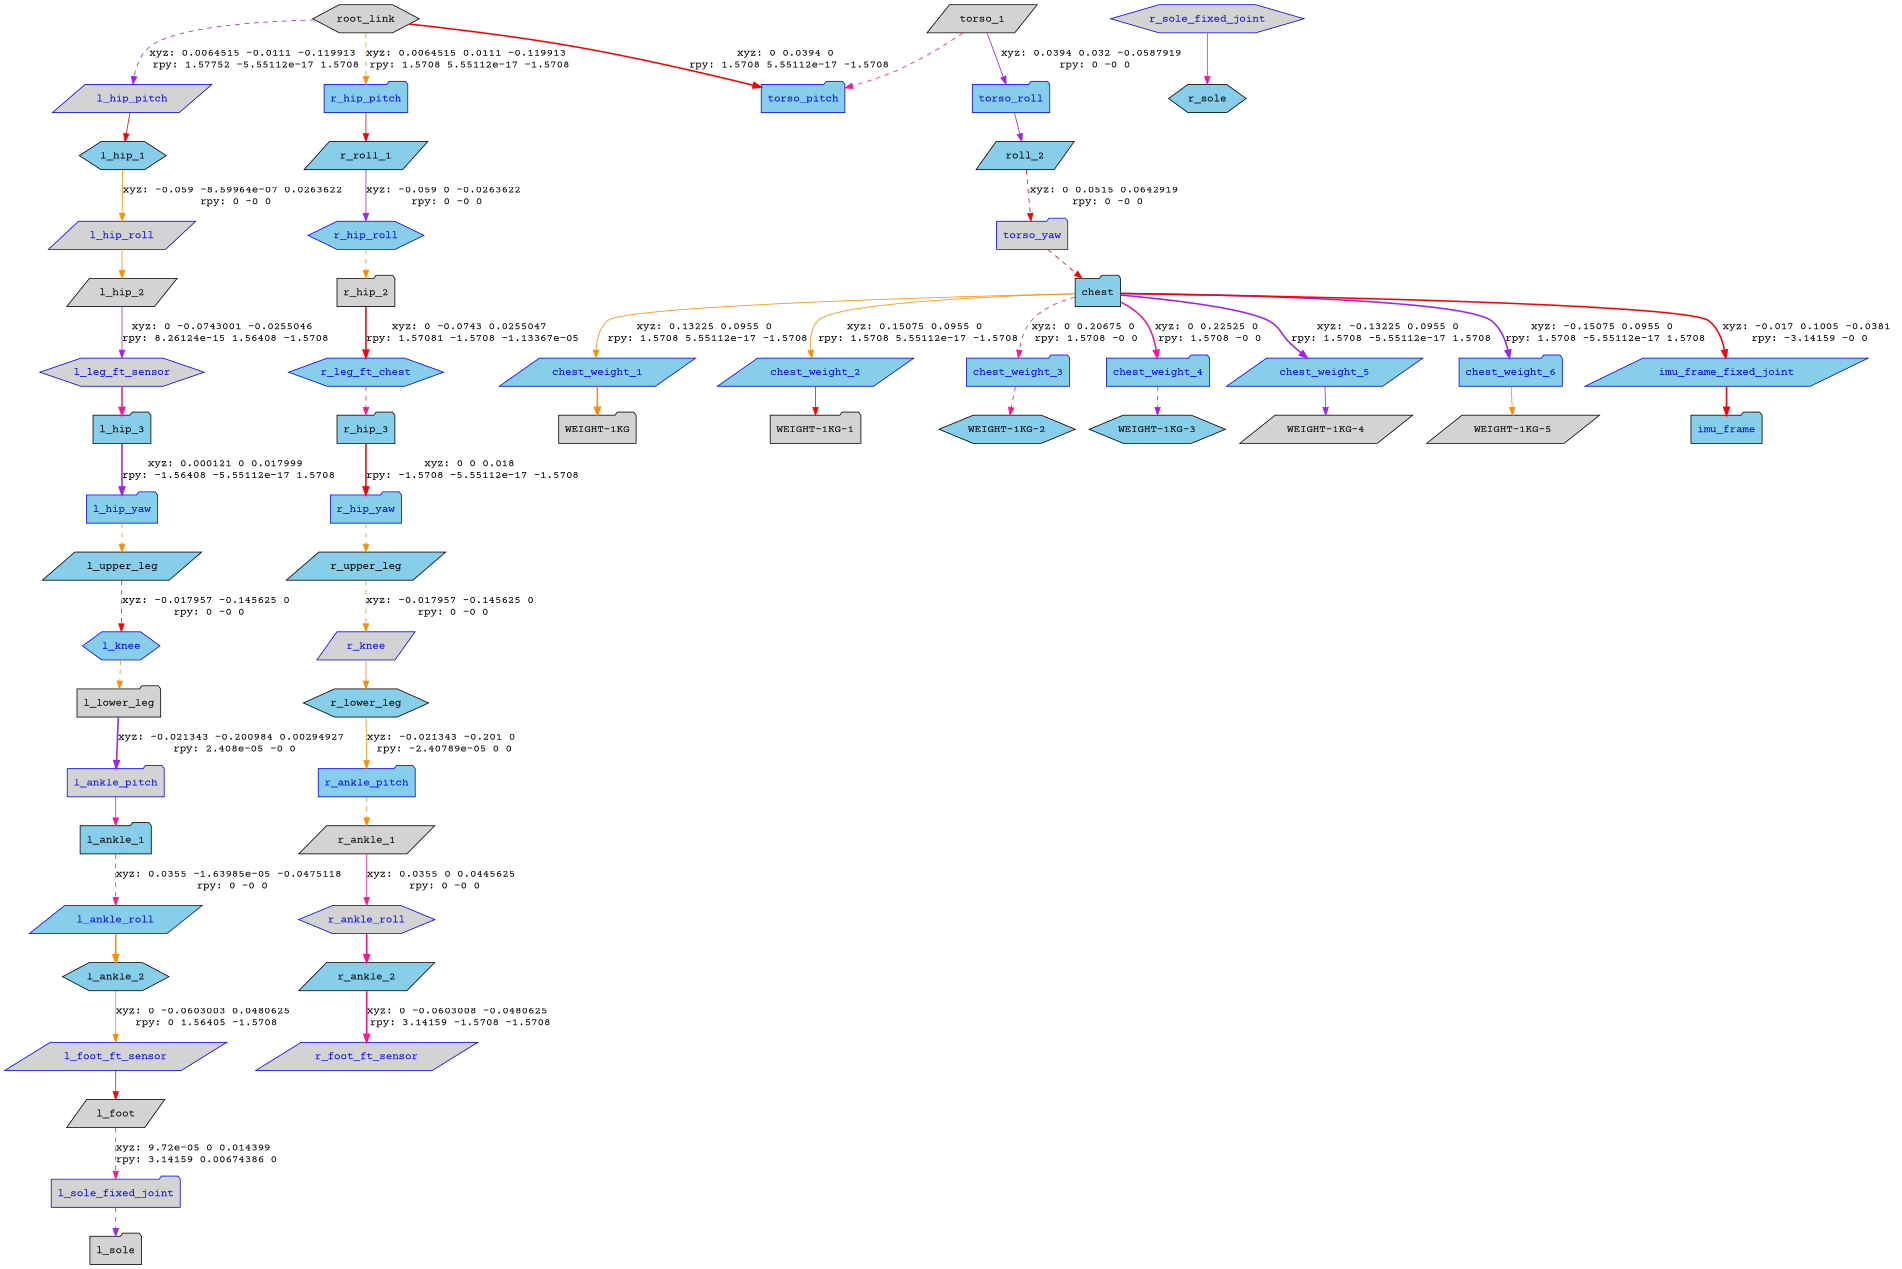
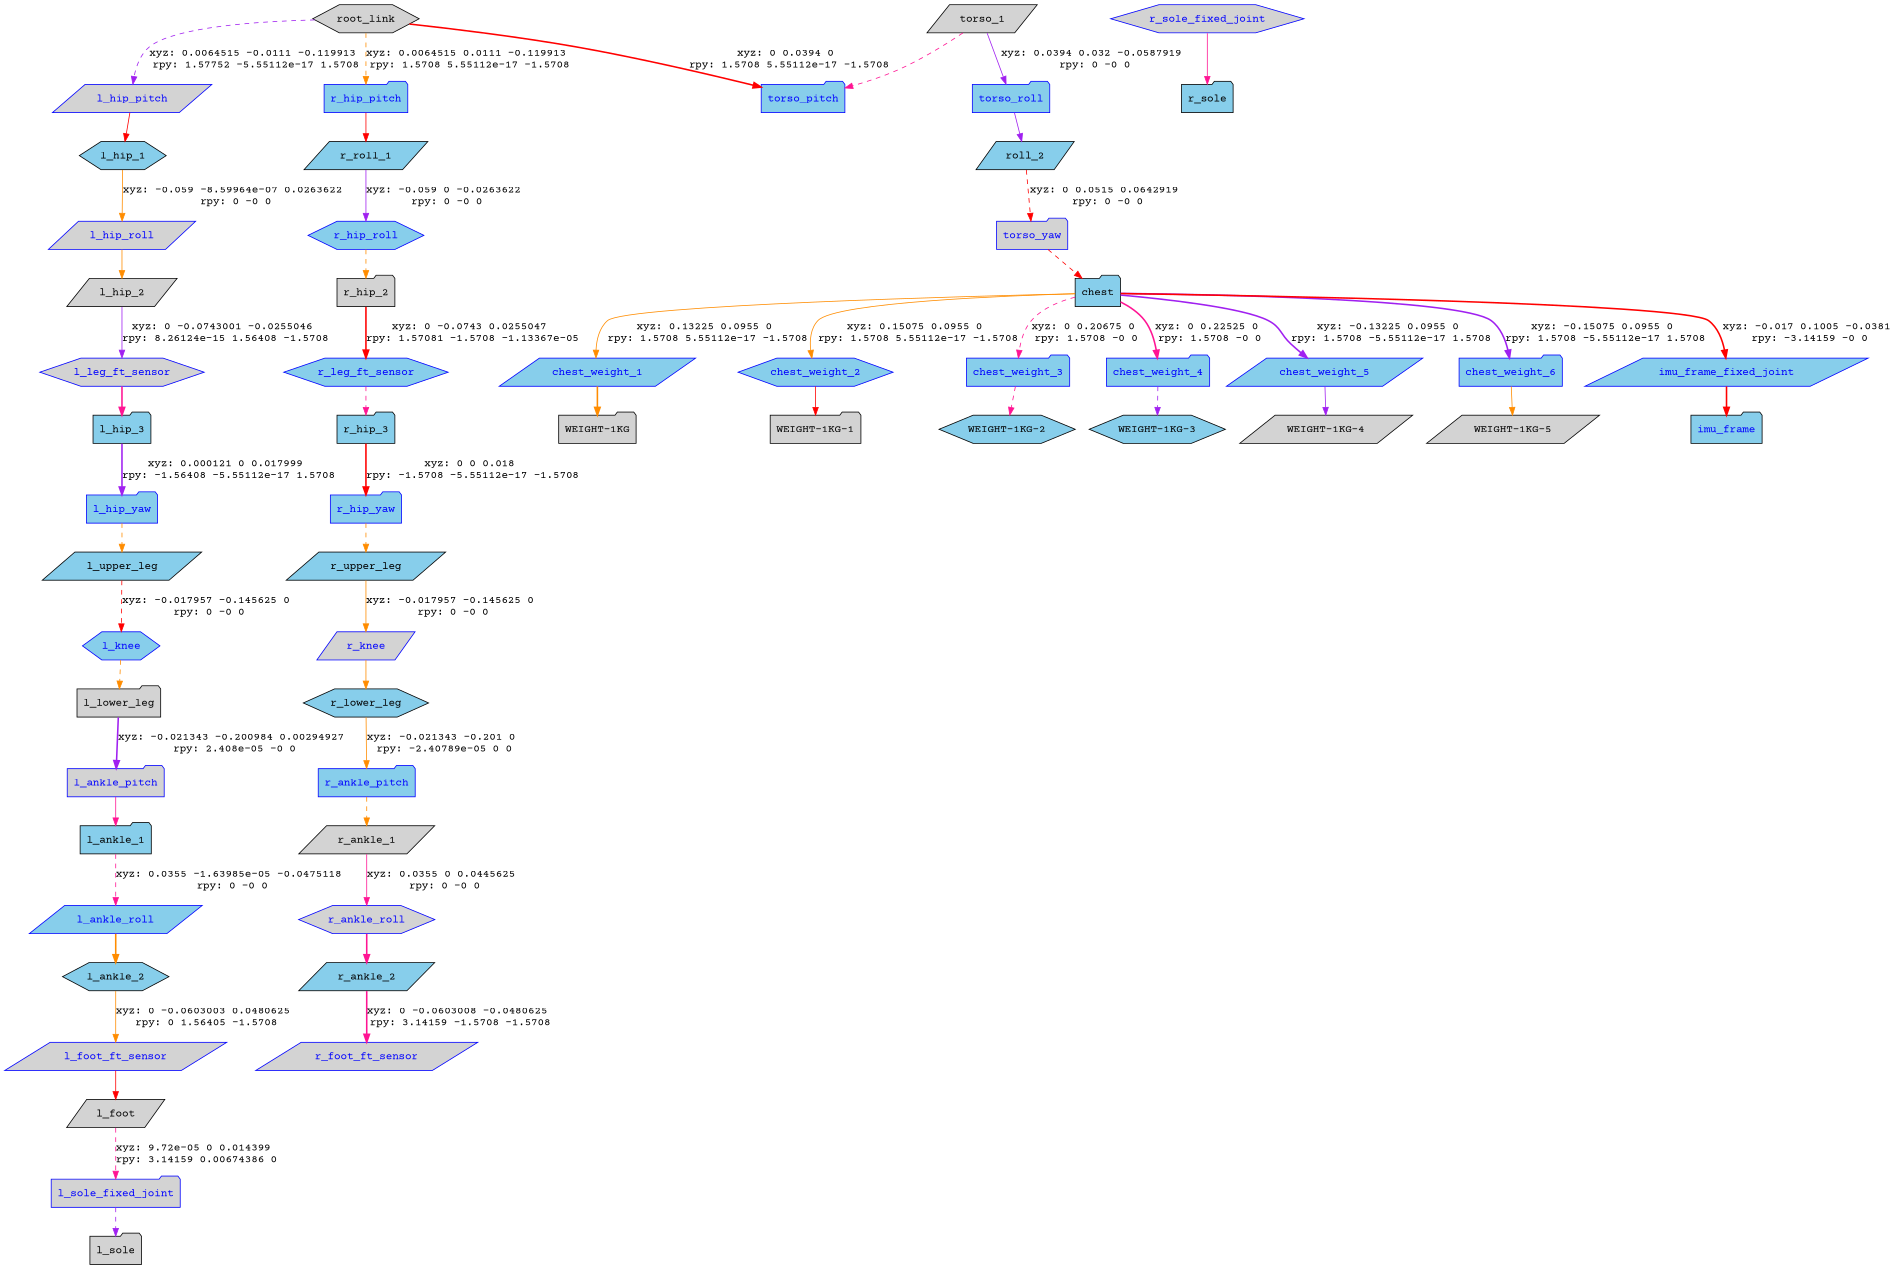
  digraph {
    fontname="Courier Prime"
    node [fillcolor=skyblue fontname="Courier Prime" shape=folder style=filled fontcolor=blue]
    edge [color=darkorange fontname="Courier Prime" style=solid]
    n1 [fillcolor=lightgrey label=root_link shape=hexagon fontcolor=""]
    l_hip_pitch [color=blue fillcolor=lightgrey shape=parallelogram]
    r_hip_pitch [color=blue]
    torso_pitch [color=blue]
    n5 [label=l_hip_1 shape=hexagon fontcolor=""]
    n6 [label=r_roll_1 shape=parallelogram fontcolor=""]
    l_hip_roll [color=blue fillcolor=lightgrey shape=parallelogram]
    n8 [fillcolor=lightgrey label=l_hip_2 shape=parallelogram fontcolor=""]
    l_leg_ft_sensor [color=blue fillcolor=lightgrey shape=hexagon]
    n10 [label=l_hip_3 fontcolor=""]
    l_hip_yaw [color=blue]
    n12 [label=l_upper_leg shape=parallelogram fontcolor=""]
    l_knee [color=blue shape=hexagon]
    n14 [fillcolor=lightgrey label=l_lower_leg fontcolor=""]
    l_ankle_pitch [color=blue fillcolor=lightgrey]
    n16 [label=l_ankle_1 fontcolor=""]
    l_ankle_roll [color=blue shape=parallelogram]
    n18 [label=l_ankle_2 shape=hexagon fontcolor=""]
    l_foot_ft_sensor [color=blue fillcolor=lightgrey shape=parallelogram]
    n20 [fillcolor=lightgrey label=l_foot shape=parallelogram fontcolor=""]
    l_sole_fixed_joint [color=blue fillcolor=lightgrey]
    n22 [fillcolor=lightgrey label=l_sole fontcolor=""]
    r_hip_roll [color=blue shape=hexagon]
    n24 [fillcolor=lightgrey label=r_hip_2 fontcolor=""]
-   r_leg_ft_sensor [color=blue shape=hexagon label=r_leg_ft_chest]
+   r_leg_ft_sensor [color=blue shape=hexagon]
    n26 [label=r_hip_3 fontcolor=""]
    r_hip_yaw [color=blue]
    n28 [label=r_upper_leg shape=parallelogram fontcolor=""]
    r_knee [color=blue fillcolor=lightgrey shape=parallelogram]
    n30 [label=r_lower_leg shape=hexagon fontcolor=""]
    r_ankle_pitch [color=blue]
    n32 [fillcolor=lightgrey label=r_ankle_1 shape=parallelogram fontcolor=""]
    r_ankle_roll [color=blue fillcolor=lightgrey shape=hexagon]
    n34 [label=r_ankle_2 shape=parallelogram fontcolor=""]
    r_foot_ft_sensor [color=blue fillcolor=lightgrey shape=parallelogram]
    r_sole_fixed_joint [color=blue fillcolor=lightgrey shape=hexagon]
-   n37 [label=r_sole shape=hexagon fontcolor=""]
+   n37 [label=r_sole fontcolor=""]
    n38 [fillcolor=lightgrey label=torso_1 shape=parallelogram fontcolor=""]
    torso_roll [color=blue]
    n40 [label=roll_2 shape=parallelogram fontcolor=""]
    torso_yaw [color=blue fillcolor=lightgrey]
    n42 [label=chest fontcolor=""]
    chest_weight_1 [color=blue shape=parallelogram]
-   chest_weight_2 [color=blue shape=parallelogram]
+   chest_weight_2 [color=blue shape=hexagon]
    chest_weight_3 [color=blue]
    chest_weight_4 [color=blue]
    chest_weight_5 [color=blue shape=parallelogram]
    chest_weight_6 [color=blue]
    imu_frame_fixed_joint [color=blue shape=parallelogram]
    n50 [fillcolor=lightgrey label="WEIGHT-1KG" fontcolor=""]
    n51 [fillcolor=lightgrey label="WEIGHT-1KG-1" fontcolor=""]
    n52 [label="WEIGHT-1KG-2" shape=hexagon fontcolor=""]
    n53 [label="WEIGHT-1KG-3" shape=hexagon fontcolor=""]
    n54 [fillcolor=lightgrey label="WEIGHT-1KG-4" shape=parallelogram fontcolor=""]
    n55 [fillcolor=lightgrey label="WEIGHT-1KG-5" shape=parallelogram fontcolor=""]
    n56 [label=imu_frame]
    n1 -> l_hip_pitch [color=purple label="xyz: 0.0064515 -0.0111 -0.119913 \nrpy: 1.57752 -5.55112e-17 1.5708" style=dashed]
    n1 -> r_hip_pitch [label="xyz: 0.0064515 0.0111 -0.119913 \nrpy: 1.5708 5.55112e-17 -1.5708" style=dashed]
    n1 -> torso_pitch [color=red label="xyz: 0 0.0394 0 \nrpy: 1.5708 5.55112e-17 -1.5708" style=bold]
    l_hip_pitch -> n5 [color=red]
    r_hip_pitch -> n6 [color=red]
    n5 -> l_hip_roll [label="xyz: -0.059 -8.59964e-07 0.0263622 \nrpy: 0 -0 0"]
    n6 -> r_hip_roll [color=purple label="xyz: -0.059 0 -0.0263622 \nrpy: 0 -0 0"]
    l_hip_roll -> n8
    n8 -> l_leg_ft_sensor [color=purple label="xyz: 0 -0.0743001 -0.0255046 \nrpy: 8.26124e-15 1.56408 -1.5708"]
    l_leg_ft_sensor -> n10 [color=deeppink style=bold]
    n10 -> l_hip_yaw [color=purple label="xyz: 0.000121 0 0.017999 \nrpy: -1.56408 -5.55112e-17 1.5708" style=bold]
    l_hip_yaw -> n12 [style=dashed]
    n12 -> l_knee [color=red label="xyz: -0.017957 -0.145625 0 \nrpy: 0 -0 0" style=dashed]
    l_knee -> n14 [style=dashed]
    n14 -> l_ankle_pitch [color=purple label="xyz: -0.021343 -0.200984 0.00294927 \nrpy: 2.408e-05 -0 0" style=bold]
    l_ankle_pitch -> n16 [color=deeppink]
    n16 -> l_ankle_roll [color=deeppink label="xyz: 0.0355 -1.63985e-05 -0.0475118 \nrpy: 0 -0 0" style=dashed]
    l_ankle_roll -> n18 [style=bold]
    n18 -> l_foot_ft_sensor [label="xyz: 0 -0.0603003 0.0480625 \nrpy: 0 1.56405 -1.5708"]
    l_foot_ft_sensor -> n20 [color=red]
    n20 -> l_sole_fixed_joint [color=deeppink label="xyz: 9.72e-05 0 0.014399 \nrpy: 3.14159 0.00674386 0" style=dashed]
    l_sole_fixed_joint -> n22 [color=purple style=dashed]
    r_hip_roll -> n24 [style=dashed]
    n24 -> r_leg_ft_sensor [color=red label="xyz: 0 -0.0743 0.0255047 \nrpy: 1.57081 -1.5708 -1.13367e-05" style=bold]
    r_leg_ft_sensor -> n26 [color=deeppink style=dashed]
    n26 -> r_hip_yaw [color=red label="xyz: 0 0 0.018 \nrpy: -1.5708 -5.55112e-17 -1.5708" style=bold]
    r_hip_yaw -> n28 [style=dashed]
-   n28 -> r_knee [label="xyz: -0.017957 -0.145625 0 \nrpy: 0 -0 0" style=dashed]
+   n28 -> r_knee [label="xyz: -0.017957 -0.145625 0 \nrpy: 0 -0 0"]
    r_knee -> n30
    n30 -> r_ankle_pitch [label="xyz: -0.021343 -0.201 0 \nrpy: -2.40789e-05 0 0"]
    r_ankle_pitch -> n32 [style=dashed]
    n32 -> r_ankle_roll [color=deeppink label="xyz: 0.0355 0 0.0445625 \nrpy: 0 -0 0"]
    r_ankle_roll -> n34 [color=deeppink style=bold]
    n34 -> r_foot_ft_sensor [color=deeppink label="xyz: 0 -0.0603008 -0.0480625 \nrpy: 3.14159 -1.5708 -1.5708" style=bold]
    r_sole_fixed_joint -> n37 [color=deeppink]
    n38 -> torso_pitch [color=deeppink style=dashed]
    n38 -> torso_roll [color=purple label="xyz: 0.0394 0.032 -0.0587919 \nrpy: 0 -0 0"]
    torso_roll -> n40 [color=purple]
    n40 -> torso_yaw [color=red label="xyz: 0 0.0515 0.0642919 \nrpy: 0 -0 0" style=dashed]
    torso_yaw -> n42 [color=red style=dashed]
    n42 -> chest_weight_1 [label="xyz: 0.13225 0.0955 0 \nrpy: 1.5708 5.55112e-17 -1.5708"]
    n42 -> chest_weight_2 [label="xyz: 0.15075 0.0955 0 \nrpy: 1.5708 5.55112e-17 -1.5708"]
    n42 -> chest_weight_3 [color=deeppink label="xyz: 0 0.20675 0 \nrpy: 1.5708 -0 0" style=dashed]
    n42 -> chest_weight_4 [color=deeppink label="xyz: 0 0.22525 0 \nrpy: 1.5708 -0 0" style=bold]
    n42 -> chest_weight_5 [color=purple label="xyz: -0.13225 0.0955 0 \nrpy: 1.5708 -5.55112e-17 1.5708" style=bold]
    n42 -> chest_weight_6 [color=purple label="xyz: -0.15075 0.0955 0 \nrpy: 1.5708 -5.55112e-17 1.5708" style=bold]
    n42 -> imu_frame_fixed_joint [color=red label="xyz: -0.017 0.1005 -0.0381 \nrpy: -3.14159 -0 0" style=bold]
    chest_weight_1 -> n50 [style=bold]
    chest_weight_2 -> n51 [color=red]
    chest_weight_3 -> n52 [color=deeppink style=dashed]
    chest_weight_4 -> n53 [color=purple style=dashed]
    chest_weight_5 -> n54 [color=purple]
    chest_weight_6 -> n55
    imu_frame_fixed_joint -> n56 [color=red style=bold]
  }
